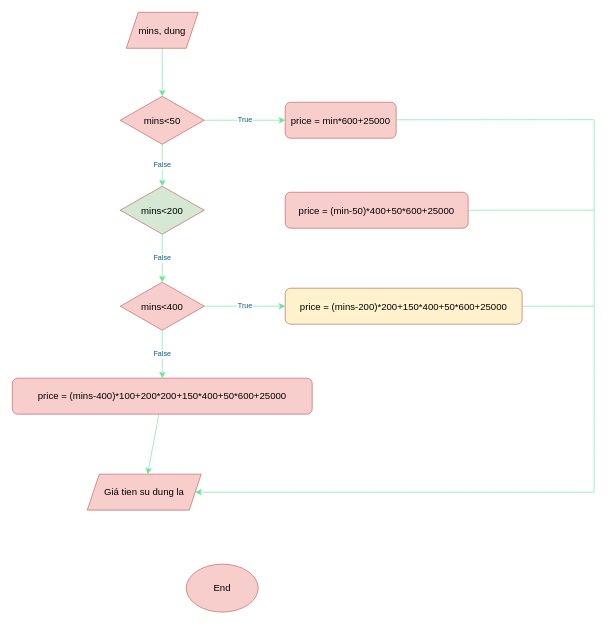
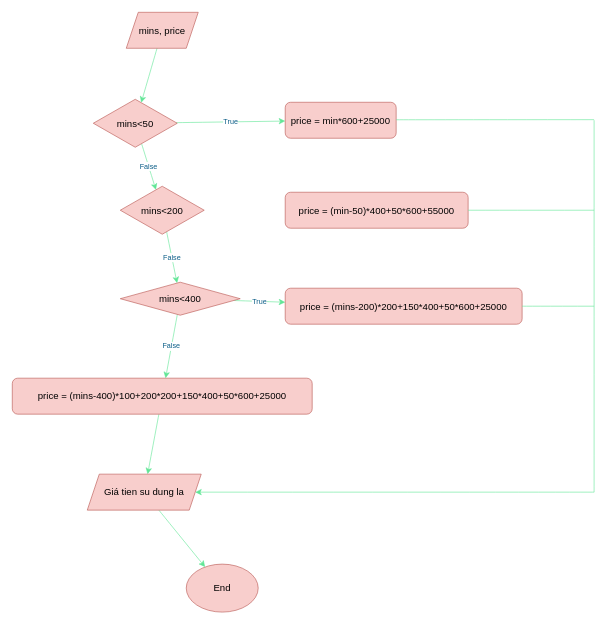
  <mxCell id="0" />
  <mxCell id="1" parent="0" />
  <mxCell id="2" value="" style="edgeStyle=none;curved=1;rounded=0;orthogonalLoop=1;jettySize=auto;html=1;strokeColor=#60E696;fontSize=12;fontColor=#095C86;startSize=8;endSize=8;fillColor=#F694C1;" edge="1" parent="1" source="3" target="6"><mxGeometry relative="1" as="geometry" /></mxCell>
- <mxCell id="3" value="mins, dung" style="shape=parallelogram;perimeter=parallelogramPerimeter;whiteSpace=wrap;html=1;fixedSize=1;strokeColor=#b85450;fontSize=16;fillColor=#f8cecc;" vertex="1" parent="1"><mxGeometry x="210" y="20" width="120" height="60" as="geometry" /></mxCell>
+ <mxCell id="3" value="mins, price" style="shape=parallelogram;perimeter=parallelogramPerimeter;whiteSpace=wrap;html=1;fixedSize=1;strokeColor=#b85450;fontSize=16;fillColor=#f8cecc;" vertex="1" parent="1"><mxGeometry x="210" y="20" width="120" height="60" as="geometry" /></mxCell>
  <mxCell id="4" value="True" style="edgeStyle=none;curved=1;rounded=0;orthogonalLoop=1;jettySize=auto;html=1;strokeColor=#60E696;fontSize=12;fontColor=#095C86;startSize=8;endSize=8;fillColor=#F694C1;" edge="1" parent="1" source="6" target="7"><mxGeometry relative="1" as="geometry" /></mxCell>
  <mxCell id="5" value="False" style="edgeStyle=none;curved=1;rounded=0;orthogonalLoop=1;jettySize=auto;html=1;strokeColor=#60E696;fontSize=12;fontColor=#095C86;startSize=8;endSize=8;fillColor=#F694C1;" edge="1" parent="1" source="6" target="9"><mxGeometry relative="1" as="geometry" /></mxCell>
- <mxCell id="6" value="mins&amp;lt;50" style="rhombus;whiteSpace=wrap;html=1;strokeColor=#b85450;fontSize=16;fillColor=#f8cecc;" vertex="1" parent="1"><mxGeometry x="200" y="160" width="140" height="80" as="geometry" /></mxCell>
+ <mxCell id="6" value="mins&amp;lt;50" style="rhombus;whiteSpace=wrap;html=1;strokeColor=#b85450;fontSize=16;fillColor=#f8cecc;" vertex="1" parent="1"><mxGeometry x="155" y="165" width="140" height="80" as="geometry" /></mxCell>
  <mxCell id="7" value="price = min*600+25000" style="rounded=1;whiteSpace=wrap;html=1;strokeColor=#b85450;fontSize=16;fillColor=#f8cecc;" vertex="1" parent="1"><mxGeometry x="475" y="170" width="185" height="60" as="geometry" /></mxCell>
  <mxCell id="8" value="False" style="edgeStyle=none;curved=1;rounded=0;orthogonalLoop=1;jettySize=auto;html=1;strokeColor=#60E696;fontSize=12;fontColor=#095C86;startSize=8;endSize=8;fillColor=#F694C1;" edge="1" parent="1" source="9" target="13"><mxGeometry relative="1" as="geometry" /></mxCell>
- <mxCell id="9" value="mins&amp;lt;200" style="rhombus;whiteSpace=wrap;html=1;strokeColor=#b85450;fontSize=16;fillColor=#d5e8d4;" vertex="1" parent="1"><mxGeometry x="200" y="310" width="140" height="80" as="geometry" /></mxCell>
- <mxCell id="10" value="price = (min-50)*400+50*600+25000" style="rounded=1;whiteSpace=wrap;html=1;strokeColor=#b85450;fontSize=16;fillColor=#f8cecc;" vertex="1" parent="1"><mxGeometry x="475" y="320" width="305" height="60" as="geometry" /></mxCell>
+ <mxCell id="9" value="mins&amp;lt;200" style="rhombus;whiteSpace=wrap;html=1;strokeColor=#b85450;fontSize=16;fillColor=#f8cecc;" vertex="1" parent="1"><mxGeometry x="200" y="310" width="140" height="80" as="geometry" /></mxCell>
+ <mxCell id="10" value="price = (min-50)*400+50*600+55000" style="rounded=1;whiteSpace=wrap;html=1;strokeColor=#b85450;fontSize=16;fillColor=#f8cecc;" vertex="1" parent="1"><mxGeometry x="475" y="320" width="305" height="60" as="geometry" /></mxCell>
  <mxCell id="11" value="True" style="edgeStyle=none;curved=1;rounded=0;orthogonalLoop=1;jettySize=auto;html=1;strokeColor=#60E696;fontSize=12;fontColor=#095C86;startSize=8;endSize=8;fillColor=#F694C1;" edge="1" parent="1" source="13" target="14"><mxGeometry relative="1" as="geometry" /></mxCell>
  <mxCell id="12" value="False" style="edgeStyle=none;curved=1;rounded=0;orthogonalLoop=1;jettySize=auto;html=1;strokeColor=#60E696;fontSize=12;fontColor=#095C86;startSize=8;endSize=8;fillColor=#F694C1;" edge="1" parent="1" source="13" target="16"><mxGeometry relative="1" as="geometry" /></mxCell>
- <mxCell id="13" value="mins&amp;lt;400" style="rhombus;whiteSpace=wrap;html=1;strokeColor=#b85450;fontSize=16;fillColor=#f8cecc;" vertex="1" parent="1"><mxGeometry x="200" y="470" width="140" height="80" as="geometry" /></mxCell>
- <mxCell id="14" value="price = (mins-200)*200+150*400+50*600+25000" style="rounded=1;whiteSpace=wrap;html=1;strokeColor=#b85450;fontSize=16;fillColor=#fff2cc;" vertex="1" parent="1"><mxGeometry x="475" y="480" width="395" height="60" as="geometry" /></mxCell>
+ <mxCell id="13" value="mins&amp;lt;400" style="rhombus;whiteSpace=wrap;html=1;strokeColor=#b85450;fontSize=16;fillColor=#f8cecc;" vertex="1" parent="1"><mxGeometry x="200" y="470" width="200" height="55" as="geometry" /></mxCell>
+ <mxCell id="14" value="price = (mins-200)*200+150*400+50*600+25000" style="rounded=1;whiteSpace=wrap;html=1;strokeColor=#b85450;fontSize=16;fillColor=#f8cecc;" vertex="1" parent="1"><mxGeometry x="475" y="480" width="395" height="60" as="geometry" /></mxCell>
  <mxCell id="15" value="" style="edgeStyle=none;curved=1;rounded=0;orthogonalLoop=1;jettySize=auto;html=1;strokeColor=#60E696;fontSize=12;fontColor=#095C86;startSize=8;endSize=8;fillColor=#F694C1;" edge="1" parent="1" source="16" target="18"><mxGeometry relative="1" as="geometry" /></mxCell>
  <mxCell id="16" value="price = (mins-400)*100+200*200+150*400+50*600+25000" style="rounded=1;whiteSpace=wrap;html=1;strokeColor=#b85450;fontSize=16;fillColor=#f8cecc;" vertex="1" parent="1"><mxGeometry x="20" y="630" width="500" height="60" as="geometry" /></mxCell>
+ <mxCell id="17" value="" style="edgeStyle=none;curved=1;rounded=0;orthogonalLoop=1;jettySize=auto;html=1;strokeColor=#60E696;fontSize=12;fontColor=#095C86;startSize=8;endSize=8;fillColor=#F694C1;" edge="1" parent="1" source="18" target="19"><mxGeometry relative="1" as="geometry" /></mxCell>
  <mxCell id="18" value="Giá tien su dung la" style="shape=parallelogram;perimeter=parallelogramPerimeter;whiteSpace=wrap;html=1;fixedSize=1;strokeColor=#b85450;fontSize=16;fillColor=#f8cecc;" vertex="1" parent="1"><mxGeometry x="145" y="790" width="190" height="60" as="geometry" /></mxCell>
  <mxCell id="19" value="End" style="ellipse;whiteSpace=wrap;html=1;strokeColor=#b85450;fontSize=16;fillColor=#f8cecc;" vertex="1" parent="1"><mxGeometry x="310" y="940" width="120" height="80" as="geometry" /></mxCell>
  <mxCell id="20" value="" style="endArrow=none;html=1;rounded=0;strokeColor=#60E696;fontSize=12;fontColor=#095C86;startSize=8;endSize=8;fillColor=#F694C1;curved=1;" edge="1" parent="1"><mxGeometry width="50" height="50" relative="1" as="geometry"><mxPoint x="660" y="199.17" as="sourcePoint" /><mxPoint x="990" y="199" as="targetPoint" /></mxGeometry></mxCell>
  <mxCell id="21" value="" style="endArrow=none;html=1;rounded=0;strokeColor=#60E696;fontSize=12;fontColor=#095C86;startSize=8;endSize=8;fillColor=#F694C1;curved=1;" edge="1" parent="1"><mxGeometry width="50" height="50" relative="1" as="geometry"><mxPoint x="990" y="820" as="sourcePoint" /><mxPoint x="990" y="200" as="targetPoint" /></mxGeometry></mxCell>
  <mxCell id="22" value="" style="endArrow=classic;html=1;rounded=0;strokeColor=#60E696;fontSize=12;fontColor=#095C86;startSize=8;endSize=8;fillColor=#F694C1;curved=1;entryX=1;entryY=0.5;entryDx=0;entryDy=0;" edge="1" parent="1" target="18"><mxGeometry width="50" height="50" relative="1" as="geometry"><mxPoint x="990" y="820" as="sourcePoint" /><mxPoint x="820" y="820" as="targetPoint" /></mxGeometry></mxCell>
  <mxCell id="23" value="" style="endArrow=none;html=1;rounded=0;strokeColor=#60E696;fontSize=12;fontColor=#095C86;startSize=8;endSize=8;fillColor=#F694C1;curved=1;" edge="1" parent="1"><mxGeometry width="50" height="50" relative="1" as="geometry"><mxPoint x="780" y="350" as="sourcePoint" /><mxPoint x="990" y="350" as="targetPoint" /></mxGeometry></mxCell>
  <mxCell id="24" value="" style="endArrow=none;html=1;rounded=0;strokeColor=#60E696;fontSize=12;fontColor=#095C86;startSize=8;endSize=8;fillColor=#F694C1;curved=1;" edge="1" parent="1"><mxGeometry width="50" height="50" relative="1" as="geometry"><mxPoint x="870" y="510" as="sourcePoint" /><mxPoint x="990" y="510" as="targetPoint" /></mxGeometry></mxCell>
